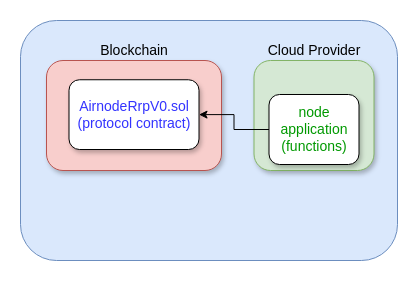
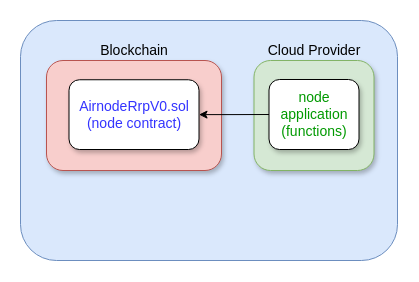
  <mxCell id="0" />
  <mxCell id="1" parent="0" />
  <mxCell id="2" value="" style="rounded=1;whiteSpace=wrap;html=1;fillColor=#dae8fc;strokeColor=#6c8ebf;" parent="1" vertex="1"><mxGeometry x="20" y="20" width="377" height="240" as="geometry" /></mxCell>
  <mxCell id="3" value="" style="rounded=1;whiteSpace=wrap;html=1;fillColor=#d5e8d4;strokeColor=#82b366;shadow=1;" parent="1" vertex="1"><mxGeometry x="253.5" y="60" width="120" height="110" as="geometry" /></mxCell>
- <mxCell id="4" value="&lt;font style=&quot;font-size: 14px&quot; color=&quot;#009900&quot;&gt;node&lt;br&gt;application&lt;br&gt;(functions)&lt;/font&gt;" style="rounded=1;whiteSpace=wrap;html=1;shadow=1;" parent="1" vertex="1"><mxGeometry x="268.5" y="94" width="90" height="70" as="geometry" /></mxCell>
+ <mxCell id="4" value="&lt;font style=&quot;font-size: 14px&quot; color=&quot;#009900&quot;&gt;node&lt;br&gt;application&lt;br&gt;(functions)&lt;/font&gt;" style="rounded=1;whiteSpace=wrap;html=1;shadow=1;" parent="1" vertex="1"><mxGeometry x="268.5" y="79" width="90" height="70" as="geometry" /></mxCell>
  <mxCell id="5" value="" style="rounded=1;whiteSpace=wrap;html=1;fillColor=#f8cecc;strokeColor=#b85450;shadow=1;" parent="1" vertex="1"><mxGeometry x="46" y="60" width="175" height="110" as="geometry" /></mxCell>
  <mxCell id="6" value="Blockchain" style="text;html=1;strokeColor=none;fillColor=none;align=center;verticalAlign=middle;whiteSpace=wrap;rounded=0;fontSize=14;" parent="1" vertex="1"><mxGeometry x="33.5" y="40" width="200" height="20" as="geometry" /></mxCell>
  <mxCell id="7" style="edgeStyle=orthogonalEdgeStyle;rounded=0;orthogonalLoop=1;jettySize=auto;html=1;exitX=1;exitY=0.5;exitDx=0;exitDy=0;entryX=0;entryY=0.5;entryDx=0;entryDy=0;startArrow=classic;startFill=1;strokeColor=#000000;endArrow=none;endFill=0;" parent="1" source="9" target="4" edge="1"><mxGeometry relative="1" as="geometry"><mxPoint x="204.18" y="114" as="sourcePoint" /></mxGeometry></mxCell>
  <mxCell id="8" value="&lt;span style=&quot;font-size: 14px&quot;&gt;Cloud Provider&lt;/span&gt;" style="text;html=1;strokeColor=none;fillColor=none;align=center;verticalAlign=middle;whiteSpace=wrap;rounded=0;fontStyle=0;fontSize=14;" parent="1" vertex="1"><mxGeometry x="243.5" y="40" width="140" height="20" as="geometry" /></mxCell>
- <mxCell id="9" value="&lt;font style=&quot;font-size: 14px&quot; color=&quot;#3333ff&quot;&gt;AirnodeRrpV0.sol&lt;br&gt;(protocol contract)&lt;/font&gt;" style="rounded=1;whiteSpace=wrap;html=1;shadow=1;" parent="1" vertex="1"><mxGeometry x="68.5" y="79.25" width="130" height="69.75" as="geometry" /></mxCell>
+ <mxCell id="9" value="&lt;font style=&quot;font-size: 14px&quot; color=&quot;#3333ff&quot;&gt;AirnodeRrpV0.sol&lt;br&gt;(node contract)&lt;/font&gt;" style="rounded=1;whiteSpace=wrap;html=1;shadow=1;" parent="1" vertex="1"><mxGeometry x="68.5" y="79.25" width="130" height="69.75" as="geometry" /></mxCell>
